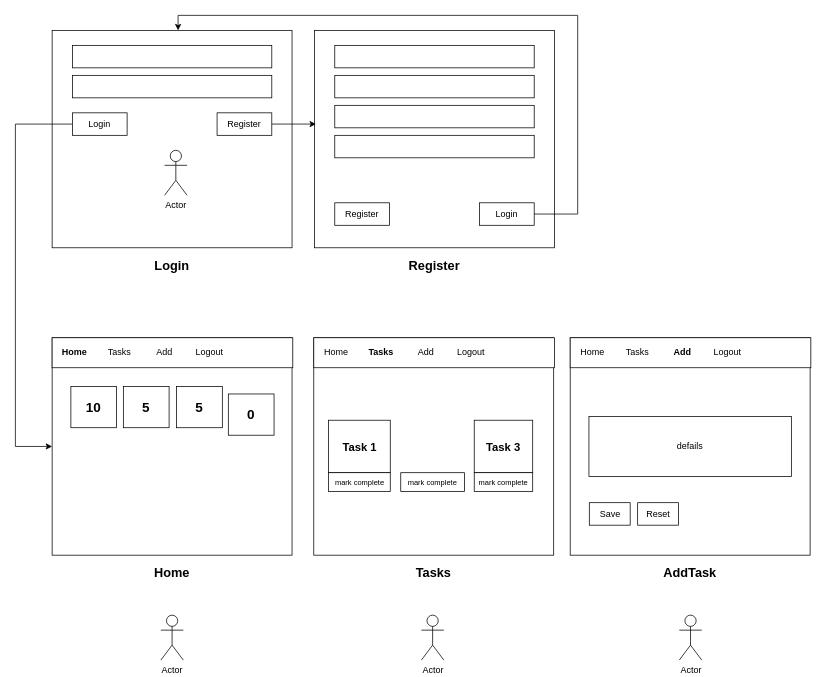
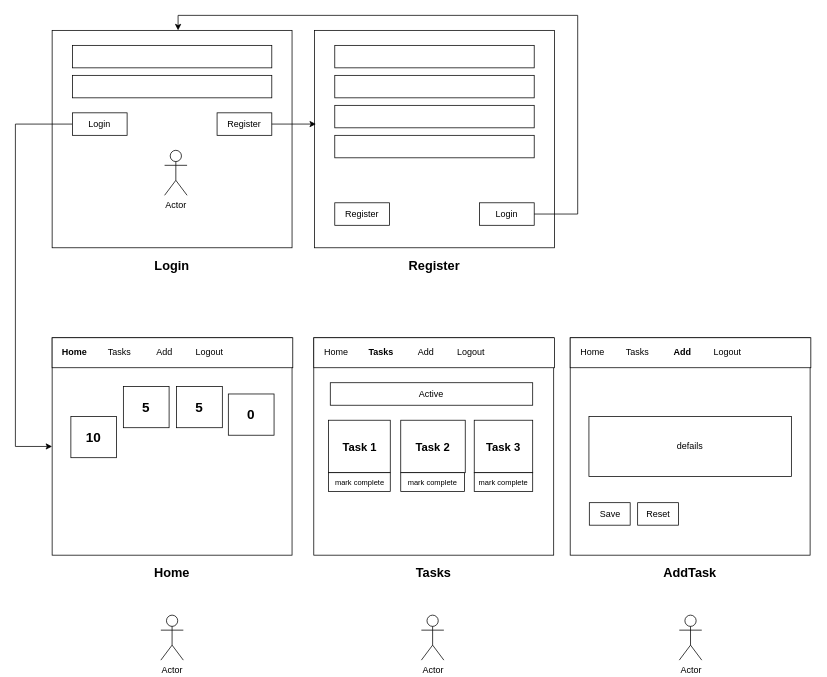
  <mxCell id="0" />
  <mxCell id="1" parent="0" />
  <mxCell id="2" value="" style="rounded=0;whiteSpace=wrap;html=1;" parent="1" vertex="1"><mxGeometry x="69" y="40" width="320" height="290" as="geometry" /></mxCell>
  <mxCell id="3" value="Login" style="text;html=1;align=center;verticalAlign=middle;whiteSpace=wrap;rounded=0;fontStyle=1;fontSize=17;" parent="1" vertex="1"><mxGeometry x="69" y="340" width="320" height="30" as="geometry" /></mxCell>
  <mxCell id="4" value="" style="rounded=0;whiteSpace=wrap;html=1;" parent="1" vertex="1"><mxGeometry x="96" y="60" width="266" height="30" as="geometry" /></mxCell>
  <mxCell id="5" value="" style="rounded=0;whiteSpace=wrap;html=1;" parent="1" vertex="1"><mxGeometry x="96" y="100" width="266" height="30" as="geometry" /></mxCell>
  <mxCell id="6" style="edgeStyle=orthogonalEdgeStyle;rounded=0;orthogonalLoop=1;jettySize=auto;html=1;" parent="1" source="7" target="19" edge="1"><mxGeometry relative="1" as="geometry"><Array as="points"><mxPoint x="20" y="165" /><mxPoint x="20" y="595" /></Array></mxGeometry></mxCell>
  <mxCell id="7" value="Login" style="rounded=0;whiteSpace=wrap;html=1;" parent="1" vertex="1"><mxGeometry x="96" y="150" width="73" height="30" as="geometry" /></mxCell>
  <mxCell id="8" value="Register" style="rounded=0;whiteSpace=wrap;html=1;" parent="1" vertex="1"><mxGeometry x="289" y="150" width="73" height="30" as="geometry" /></mxCell>
  <mxCell id="9" value="" style="rounded=0;whiteSpace=wrap;html=1;" parent="1" vertex="1"><mxGeometry x="419" y="40" width="320" height="290" as="geometry" /></mxCell>
  <mxCell id="10" value="Register" style="text;html=1;align=center;verticalAlign=middle;whiteSpace=wrap;rounded=0;fontStyle=1;fontSize=17;" parent="1" vertex="1"><mxGeometry x="419" y="340" width="320" height="30" as="geometry" /></mxCell>
  <mxCell id="11" value="" style="rounded=0;whiteSpace=wrap;html=1;" parent="1" vertex="1"><mxGeometry x="446" y="60" width="266" height="30" as="geometry" /></mxCell>
  <mxCell id="12" value="" style="rounded=0;whiteSpace=wrap;html=1;" parent="1" vertex="1"><mxGeometry x="446" y="100" width="266" height="30" as="geometry" /></mxCell>
  <mxCell id="13" value="Login" style="rounded=0;whiteSpace=wrap;html=1;" parent="1" vertex="1"><mxGeometry x="639" y="270" width="73" height="30" as="geometry" /></mxCell>
  <mxCell id="14" value="Register" style="rounded=0;whiteSpace=wrap;html=1;" parent="1" vertex="1"><mxGeometry x="446" y="270" width="73" height="30" as="geometry" /></mxCell>
  <mxCell id="15" value="" style="rounded=0;whiteSpace=wrap;html=1;" parent="1" vertex="1"><mxGeometry x="446" y="140" width="266" height="30" as="geometry" /></mxCell>
  <mxCell id="16" value="" style="rounded=0;whiteSpace=wrap;html=1;" parent="1" vertex="1"><mxGeometry x="446" y="180" width="266" height="30" as="geometry" /></mxCell>
  <mxCell id="17" style="edgeStyle=orthogonalEdgeStyle;rounded=0;orthogonalLoop=1;jettySize=auto;html=1;entryX=0.006;entryY=0.431;entryDx=0;entryDy=0;entryPerimeter=0;" parent="1" source="8" target="9" edge="1"><mxGeometry relative="1" as="geometry" /></mxCell>
  <mxCell id="18" style="edgeStyle=orthogonalEdgeStyle;rounded=0;orthogonalLoop=1;jettySize=auto;html=1;entryX=0.525;entryY=0;entryDx=0;entryDy=0;entryPerimeter=0;" parent="1" source="13" target="2" edge="1"><mxGeometry relative="1" as="geometry"><Array as="points"><mxPoint x="770" y="285" /><mxPoint x="770" y="20" /><mxPoint x="237" y="20" /></Array></mxGeometry></mxCell>
  <mxCell id="19" value="" style="rounded=0;whiteSpace=wrap;html=1;" parent="1" vertex="1"><mxGeometry x="69" y="450" width="320" height="290" as="geometry" /></mxCell>
  <mxCell id="20" value="Home" style="text;html=1;align=center;verticalAlign=middle;whiteSpace=wrap;rounded=0;fontStyle=1;fontSize=17;" parent="1" vertex="1"><mxGeometry x="69" y="750" width="320" height="30" as="geometry" /></mxCell>
  <mxCell id="21" value="" style="rounded=0;whiteSpace=wrap;html=1;" parent="1" vertex="1"><mxGeometry x="69" y="450" width="321" height="40" as="geometry" /></mxCell>
  <mxCell id="22" value="Home" style="text;html=1;align=center;verticalAlign=middle;whiteSpace=wrap;rounded=0;fontStyle=1" parent="1" vertex="1"><mxGeometry x="69" y="455" width="60" height="30" as="geometry" /></mxCell>
  <mxCell id="23" value="Tasks" style="text;html=1;align=center;verticalAlign=middle;whiteSpace=wrap;rounded=0;" parent="1" vertex="1"><mxGeometry x="129" y="455" width="60" height="30" as="geometry" /></mxCell>
  <mxCell id="24" value="Add" style="text;html=1;align=center;verticalAlign=middle;whiteSpace=wrap;rounded=0;" parent="1" vertex="1"><mxGeometry x="189" y="455" width="60" height="30" as="geometry" /></mxCell>
  <mxCell id="25" value="Logout" style="text;html=1;align=center;verticalAlign=middle;whiteSpace=wrap;rounded=0;" parent="1" vertex="1"><mxGeometry x="249" y="455" width="60" height="30" as="geometry" /></mxCell>
- <mxCell id="26" value="10" style="rounded=0;whiteSpace=wrap;html=1;fontStyle=1;fontSize=18;" parent="1" vertex="1"><mxGeometry x="94" y="515" width="61" height="55" as="geometry" /></mxCell>
+ <mxCell id="26" value="10" style="rounded=0;whiteSpace=wrap;html=1;fontStyle=1;fontSize=18;" parent="1" vertex="1"><mxGeometry x="94" y="555" width="61" height="55" as="geometry" /></mxCell>
  <mxCell id="27" value="5" style="rounded=0;whiteSpace=wrap;html=1;fontStyle=1;fontSize=18;" parent="1" vertex="1"><mxGeometry x="164" y="515" width="61" height="55" as="geometry" /></mxCell>
  <mxCell id="28" value="5" style="rounded=0;whiteSpace=wrap;html=1;fontStyle=1;fontSize=18;" parent="1" vertex="1"><mxGeometry x="235" y="515" width="61" height="55" as="geometry" /></mxCell>
  <mxCell id="29" value="0" style="rounded=0;whiteSpace=wrap;html=1;fontStyle=1;fontSize=18;" parent="1" vertex="1"><mxGeometry x="304" y="525" width="61" height="55" as="geometry" /></mxCell>
  <mxCell id="30" value="" style="rounded=0;whiteSpace=wrap;html=1;" parent="1" vertex="1"><mxGeometry x="418" y="450" width="320" height="290" as="geometry" /></mxCell>
  <mxCell id="31" value="Tasks" style="text;html=1;align=center;verticalAlign=middle;whiteSpace=wrap;rounded=0;fontStyle=1;fontSize=17;" parent="1" vertex="1"><mxGeometry x="418" y="750" width="320" height="30" as="geometry" /></mxCell>
  <mxCell id="32" value="" style="rounded=0;whiteSpace=wrap;html=1;" parent="1" vertex="1"><mxGeometry x="418" y="450" width="321" height="40" as="geometry" /></mxCell>
  <mxCell id="33" value="Home" style="text;html=1;align=center;verticalAlign=middle;whiteSpace=wrap;rounded=0;" parent="1" vertex="1"><mxGeometry x="418" y="455" width="60" height="30" as="geometry" /></mxCell>
  <mxCell id="34" value="Tasks" style="text;html=1;align=center;verticalAlign=middle;whiteSpace=wrap;rounded=0;fontStyle=1" parent="1" vertex="1"><mxGeometry x="478" y="455" width="60" height="30" as="geometry" /></mxCell>
  <mxCell id="35" value="Add" style="text;html=1;align=center;verticalAlign=middle;whiteSpace=wrap;rounded=0;" parent="1" vertex="1"><mxGeometry x="538" y="455" width="60" height="30" as="geometry" /></mxCell>
  <mxCell id="36" value="Logout" style="text;html=1;align=center;verticalAlign=middle;whiteSpace=wrap;rounded=0;" parent="1" vertex="1"><mxGeometry x="598" y="455" width="60" height="30" as="geometry" /></mxCell>
+ <mxCell id="37" value="Active" style="rounded=0;whiteSpace=wrap;html=1;" parent="1" vertex="1"><mxGeometry x="440" y="510" width="270" height="30" as="geometry" /></mxCell>
  <mxCell id="38" value="Task 1" style="rounded=0;whiteSpace=wrap;html=1;fontStyle=1;fontSize=15;" parent="1" vertex="1"><mxGeometry x="437.5" y="560" width="82.5" height="70" as="geometry" /></mxCell>
+ <mxCell id="39" value="Task 2" style="rounded=0;whiteSpace=wrap;html=1;fontStyle=1;fontSize=15;" parent="1" vertex="1"><mxGeometry x="534" y="560" width="86" height="70" as="geometry" /></mxCell>
  <mxCell id="40" value="Task 3" style="rounded=0;whiteSpace=wrap;html=1;fontStyle=1;fontSize=15;" parent="1" vertex="1"><mxGeometry x="632" y="560" width="78" height="70" as="geometry" /></mxCell>
  <mxCell id="41" value="" style="rounded=0;whiteSpace=wrap;html=1;" parent="1" vertex="1"><mxGeometry x="760" y="450" width="320" height="290" as="geometry" /></mxCell>
  <mxCell id="42" value="AddTask" style="text;html=1;align=center;verticalAlign=middle;whiteSpace=wrap;rounded=0;fontStyle=1;fontSize=17;" parent="1" vertex="1"><mxGeometry x="760" y="750" width="320" height="30" as="geometry" /></mxCell>
  <mxCell id="43" value="" style="rounded=0;whiteSpace=wrap;html=1;" parent="1" vertex="1"><mxGeometry x="760" y="450" width="321" height="40" as="geometry" /></mxCell>
  <mxCell id="44" value="Home" style="text;html=1;align=center;verticalAlign=middle;whiteSpace=wrap;rounded=0;" parent="1" vertex="1"><mxGeometry x="760" y="455" width="60" height="30" as="geometry" /></mxCell>
  <mxCell id="45" value="Tasks" style="text;html=1;align=center;verticalAlign=middle;whiteSpace=wrap;rounded=0;fontStyle=0" parent="1" vertex="1"><mxGeometry x="820" y="455" width="60" height="30" as="geometry" /></mxCell>
  <mxCell id="46" value="Add" style="text;html=1;align=center;verticalAlign=middle;whiteSpace=wrap;rounded=0;fontStyle=1" parent="1" vertex="1"><mxGeometry x="880" y="455" width="60" height="30" as="geometry" /></mxCell>
  <mxCell id="47" value="Logout" style="text;html=1;align=center;verticalAlign=middle;whiteSpace=wrap;rounded=0;" parent="1" vertex="1"><mxGeometry x="940" y="455" width="60" height="30" as="geometry" /></mxCell>
  <mxCell id="48" value="Save" style="rounded=0;whiteSpace=wrap;html=1;" parent="1" vertex="1"><mxGeometry x="785.5" y="670" width="54.5" height="30" as="geometry" /></mxCell>
  <mxCell id="49" value="defails" style="rounded=0;whiteSpace=wrap;html=1;" parent="1" vertex="1"><mxGeometry x="785" y="555" width="270" height="80" as="geometry" /></mxCell>
  <mxCell id="50" value="Reset" style="rounded=0;whiteSpace=wrap;html=1;" parent="1" vertex="1"><mxGeometry x="850" y="670" width="54.5" height="30" as="geometry" /></mxCell>
  <mxCell id="51" value="mark complete" style="rounded=0;whiteSpace=wrap;html=1;fontSize=10;" parent="1" vertex="1"><mxGeometry x="437.5" y="630" width="82.5" height="25" as="geometry" /></mxCell>
  <mxCell id="52" value="mark complete" style="rounded=0;whiteSpace=wrap;html=1;fontSize=10;" parent="1" vertex="1"><mxGeometry x="534" y="630" width="85" height="25" as="geometry" /></mxCell>
  <mxCell id="53" value="mark complete" style="rounded=0;whiteSpace=wrap;html=1;fontSize=10;" parent="1" vertex="1"><mxGeometry x="632" y="630" width="78" height="25" as="geometry" /></mxCell>
  <mxCell id="54" value="Actor" style="shape=umlActor;verticalLabelPosition=bottom;verticalAlign=top;html=1;outlineConnect=0;" vertex="1" parent="1"><mxGeometry x="219" y="200" width="30" height="60" as="geometry" /></mxCell>
  <mxCell id="55" value="Actor" style="shape=umlActor;verticalLabelPosition=bottom;verticalAlign=top;html=1;outlineConnect=0;" vertex="1" parent="1"><mxGeometry x="214" y="820" width="30" height="60" as="geometry" /></mxCell>
  <mxCell id="56" value="Actor" style="shape=umlActor;verticalLabelPosition=bottom;verticalAlign=top;html=1;outlineConnect=0;" vertex="1" parent="1"><mxGeometry x="561.5" y="820" width="30" height="60" as="geometry" /></mxCell>
  <mxCell id="57" value="Actor" style="shape=umlActor;verticalLabelPosition=bottom;verticalAlign=top;html=1;outlineConnect=0;" vertex="1" parent="1"><mxGeometry x="905.5" y="820" width="30" height="60" as="geometry" /></mxCell>
